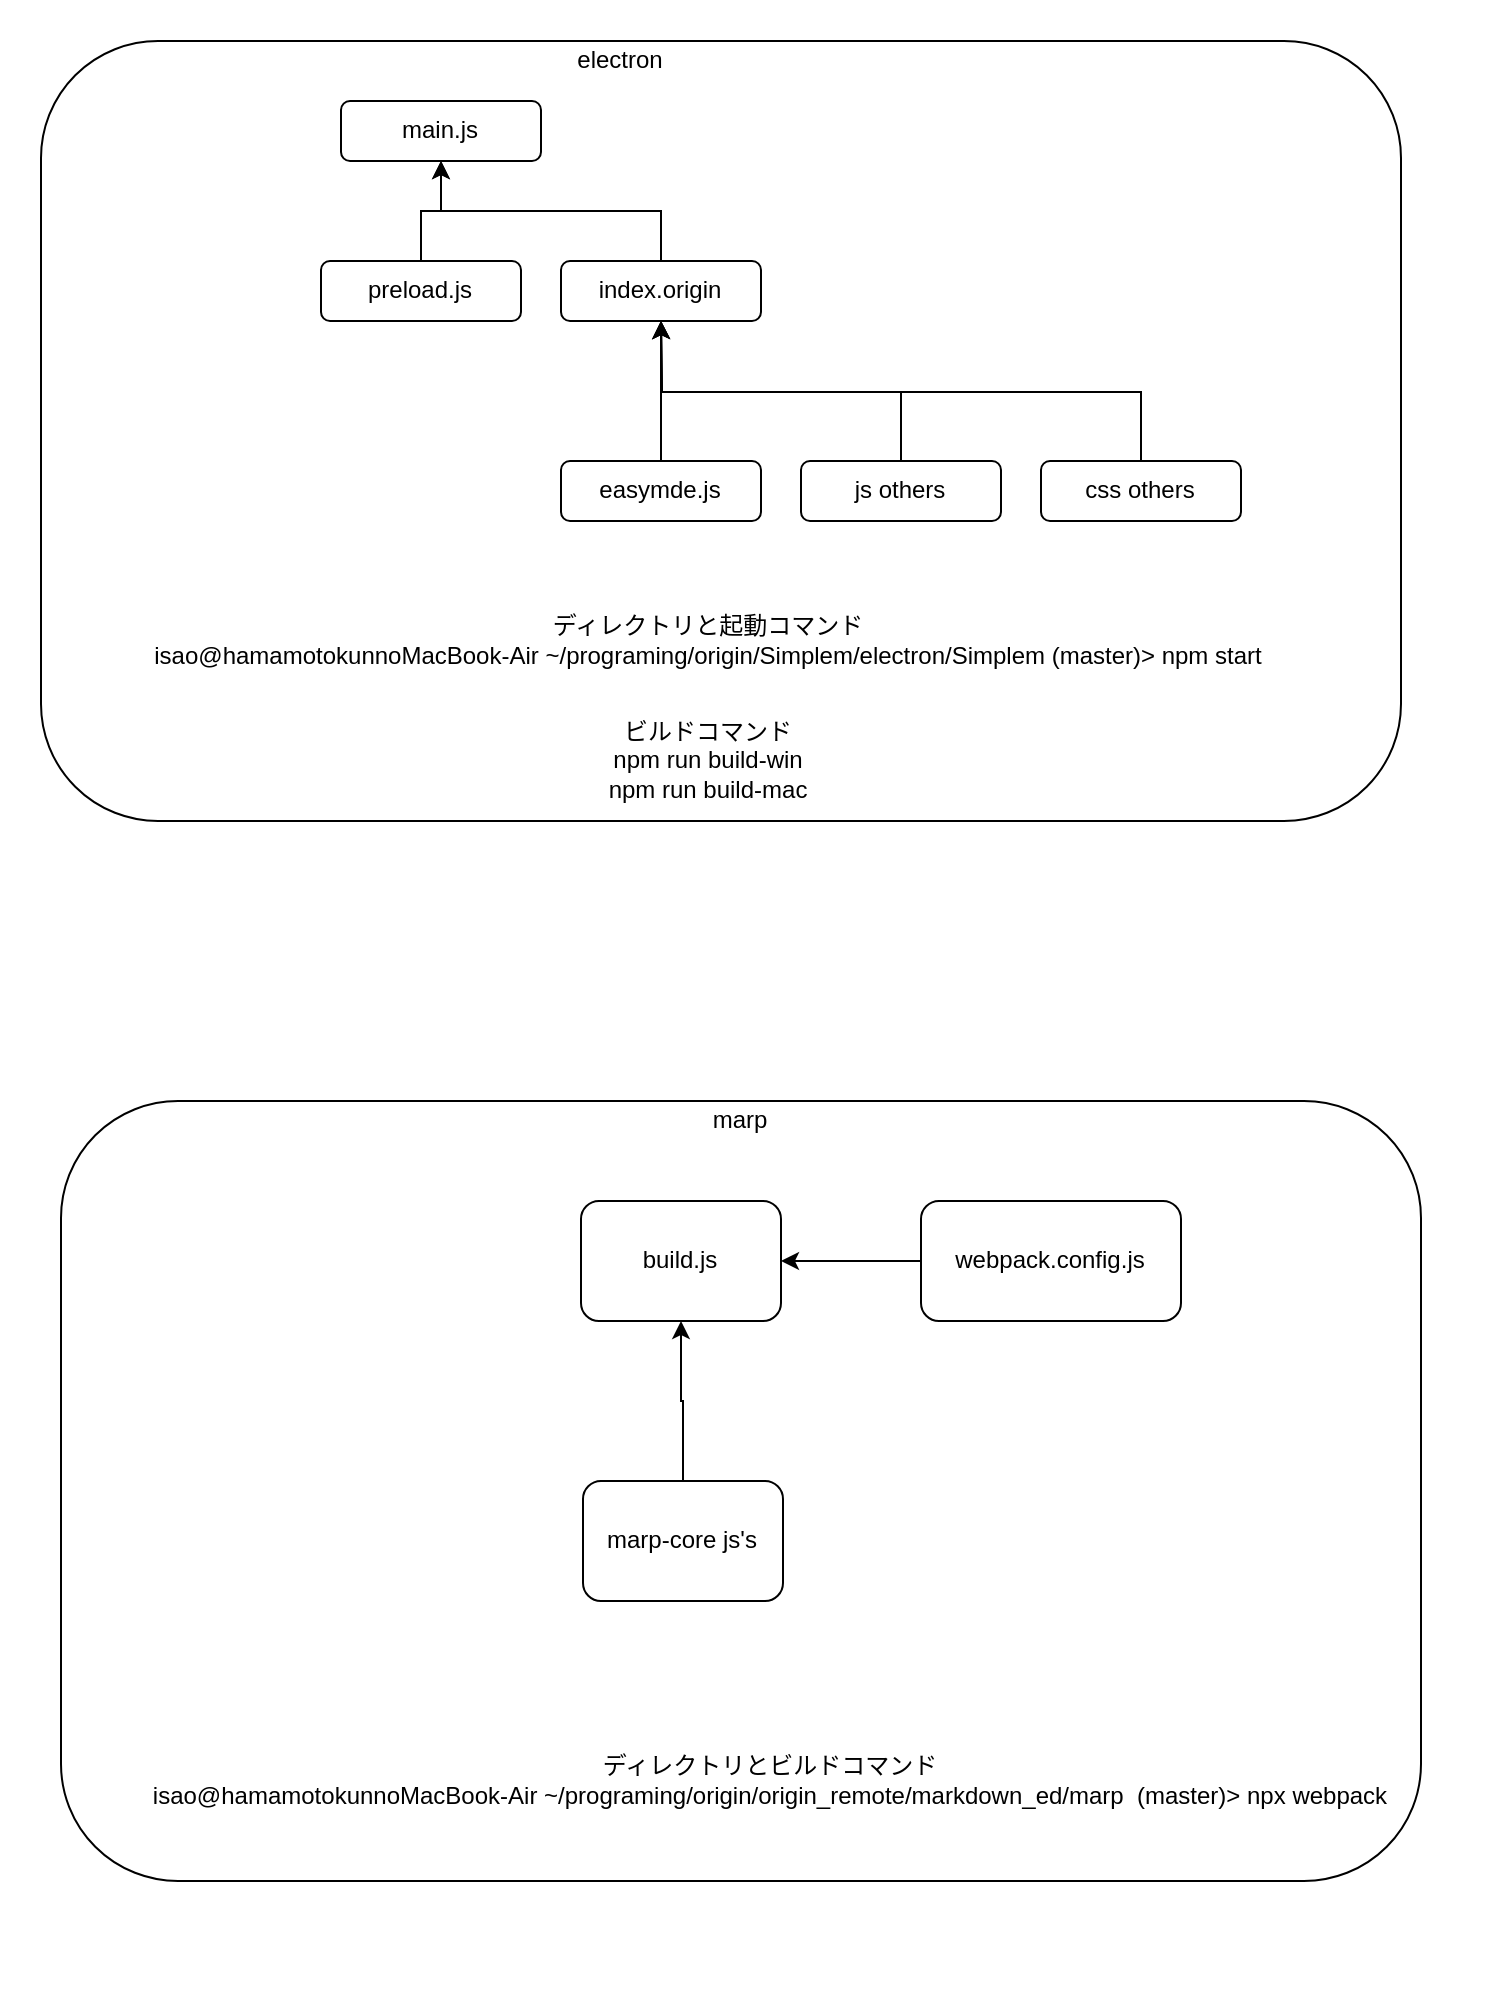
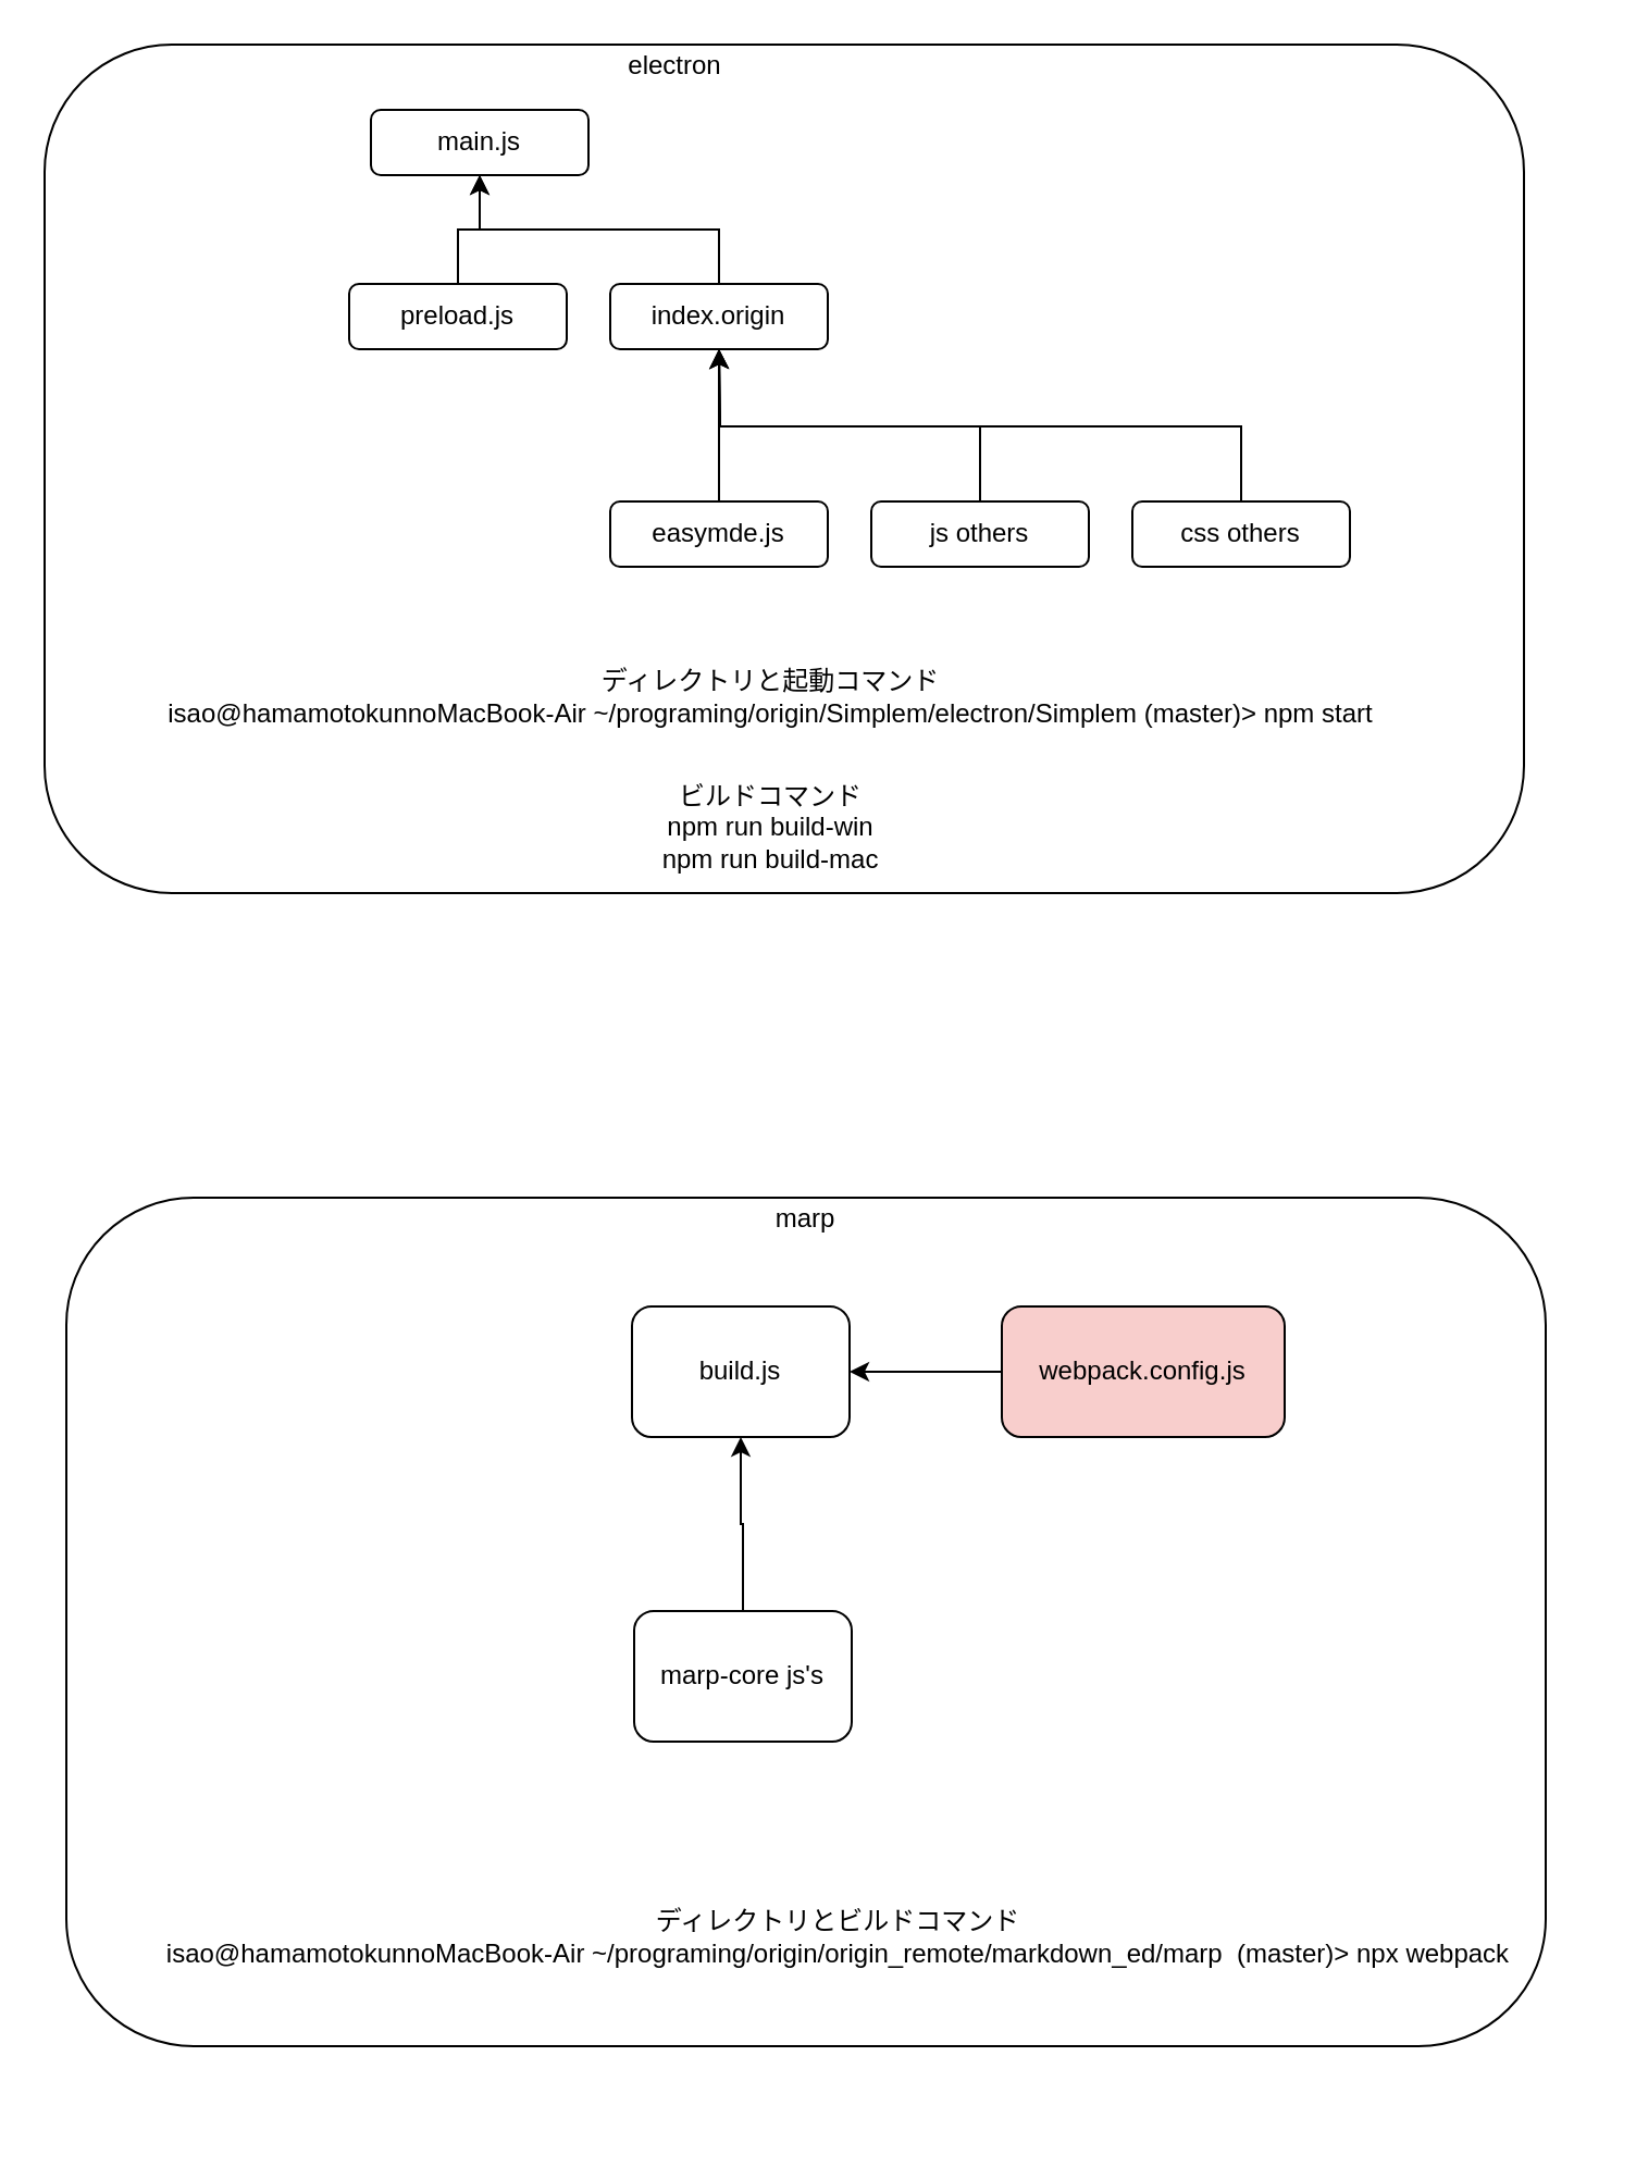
  <mxCell id="0" />
  <mxCell id="1" parent="0" />
  <mxCell id="2" value="" style="rounded=1;whiteSpace=wrap;html=1;" vertex="1" parent="1"><mxGeometry x="20" y="20" width="680" height="390" as="geometry" /></mxCell>
  <mxCell id="3" style="edgeStyle=orthogonalEdgeStyle;rounded=0;orthogonalLoop=1;jettySize=auto;html=1;exitX=0.5;exitY=0;exitDx=0;exitDy=0;entryX=0.5;entryY=1;entryDx=0;entryDy=0;" edge="1" parent="1" source="4" target="5"><mxGeometry relative="1" as="geometry" /></mxCell>
  <mxCell id="4" value="index.origin" style="rounded=1;whiteSpace=wrap;html=1;" vertex="1" parent="1"><mxGeometry x="280" y="130" width="100" height="30" as="geometry" /></mxCell>
  <mxCell id="5" value="main.js" style="rounded=1;whiteSpace=wrap;html=1;" vertex="1" parent="1"><mxGeometry x="170" y="50" width="100" height="30" as="geometry" /></mxCell>
  <mxCell id="6" style="edgeStyle=orthogonalEdgeStyle;rounded=0;orthogonalLoop=1;jettySize=auto;html=1;exitX=0.5;exitY=0;exitDx=0;exitDy=0;entryX=0.5;entryY=1;entryDx=0;entryDy=0;" edge="1" parent="1" source="7" target="5"><mxGeometry relative="1" as="geometry" /></mxCell>
  <mxCell id="7" value="preload.js" style="rounded=1;whiteSpace=wrap;html=1;" vertex="1" parent="1"><mxGeometry x="160" y="130" width="100" height="30" as="geometry" /></mxCell>
  <mxCell id="8" style="edgeStyle=orthogonalEdgeStyle;rounded=0;orthogonalLoop=1;jettySize=auto;html=1;exitX=0.5;exitY=0;exitDx=0;exitDy=0;entryX=0.5;entryY=1;entryDx=0;entryDy=0;" edge="1" parent="1" source="9" target="4"><mxGeometry relative="1" as="geometry" /></mxCell>
  <mxCell id="9" value="easymde.js" style="rounded=1;whiteSpace=wrap;html=1;" vertex="1" parent="1"><mxGeometry x="280" y="230" width="100" height="30" as="geometry" /></mxCell>
  <mxCell id="10" style="edgeStyle=orthogonalEdgeStyle;rounded=0;orthogonalLoop=1;jettySize=auto;html=1;exitX=0.5;exitY=0;exitDx=0;exitDy=0;" edge="1" parent="1" source="11"><mxGeometry relative="1" as="geometry"><mxPoint x="330" y="160" as="targetPoint" /></mxGeometry></mxCell>
  <mxCell id="11" value="js others" style="rounded=1;whiteSpace=wrap;html=1;" vertex="1" parent="1"><mxGeometry x="400" y="230" width="100" height="30" as="geometry" /></mxCell>
  <mxCell id="12" style="edgeStyle=orthogonalEdgeStyle;rounded=0;orthogonalLoop=1;jettySize=auto;html=1;exitX=0.5;exitY=0;exitDx=0;exitDy=0;" edge="1" parent="1" source="13"><mxGeometry relative="1" as="geometry"><mxPoint x="330" y="160" as="targetPoint" /></mxGeometry></mxCell>
  <mxCell id="13" value="css others" style="rounded=1;whiteSpace=wrap;html=1;" vertex="1" parent="1"><mxGeometry x="520" y="230" width="100" height="30" as="geometry" /></mxCell>
  <mxCell id="14" value="electron" style="text;html=1;strokeColor=none;fillColor=none;align=center;verticalAlign=middle;whiteSpace=wrap;rounded=0;" vertex="1" parent="1"><mxGeometry x="290" y="20" width="40" height="20" as="geometry" /></mxCell>
  <mxCell id="15" value="ディレクトリと起動コマンド&lt;br&gt;isao@hamamotokunnoMacBook-Air ~/programing/origin/Simplem/electron/Simplem (master)&amp;gt; npm start" style="text;html=1;strokeColor=none;fillColor=none;align=center;verticalAlign=middle;whiteSpace=wrap;rounded=0;" vertex="1" parent="1"><mxGeometry x="36" y="290" width="636" height="60" as="geometry" /></mxCell>
  <mxCell id="16" value="" style="rounded=1;whiteSpace=wrap;html=1;" vertex="1" parent="1"><mxGeometry x="30" y="550" width="680" height="390" as="geometry" /></mxCell>
  <mxCell id="17" value="marp" style="text;html=1;strokeColor=none;fillColor=none;align=center;verticalAlign=middle;whiteSpace=wrap;rounded=0;" vertex="1" parent="1"><mxGeometry x="350" y="550" width="40" height="20" as="geometry" /></mxCell>
  <mxCell id="18" value="ディレクトリとビルドコマンド&lt;br&gt;isao@hamamotokunnoMacBook-Air ~/programing/origin/origin_remote/markdown_ed/marp&amp;nbsp; (master)&amp;gt; npx webpack" style="text;html=1;strokeColor=none;fillColor=none;align=center;verticalAlign=middle;whiteSpace=wrap;rounded=0;" vertex="1" parent="1"><mxGeometry x="40" y="800" width="690" height="180" as="geometry" /></mxCell>
  <mxCell id="19" value="build.js" style="rounded=1;whiteSpace=wrap;html=1;" vertex="1" parent="1"><mxGeometry x="290" y="600" width="100" height="60" as="geometry" /></mxCell>
  <mxCell id="20" style="edgeStyle=orthogonalEdgeStyle;rounded=0;orthogonalLoop=1;jettySize=auto;html=1;exitX=0;exitY=0.5;exitDx=0;exitDy=0;entryX=1;entryY=0.5;entryDx=0;entryDy=0;" edge="1" parent="1" source="21" target="19"><mxGeometry relative="1" as="geometry" /></mxCell>
- <mxCell id="21" value="webpack.config.js" style="rounded=1;whiteSpace=wrap;html=1;" vertex="1" parent="1"><mxGeometry x="460" y="600" width="130" height="60" as="geometry" /></mxCell>
+ <mxCell id="21" value="webpack.config.js" style="rounded=1;whiteSpace=wrap;html=1;fillColor=#f8cecc;" vertex="1" parent="1"><mxGeometry x="460" y="600" width="130" height="60" as="geometry" /></mxCell>
  <mxCell id="22" style="edgeStyle=orthogonalEdgeStyle;rounded=0;orthogonalLoop=1;jettySize=auto;html=1;exitX=0.5;exitY=0;exitDx=0;exitDy=0;entryX=0.5;entryY=1;entryDx=0;entryDy=0;" edge="1" parent="1" source="23" target="19"><mxGeometry relative="1" as="geometry" /></mxCell>
  <mxCell id="23" value="marp-core js's" style="rounded=1;whiteSpace=wrap;html=1;" vertex="1" parent="1"><mxGeometry x="291" y="740" width="100" height="60" as="geometry" /></mxCell>
  <mxCell id="24" value="ビルドコマンド&lt;br&gt;npm run build-win&lt;br&gt;npm run build-mac" style="text;html=1;strokeColor=none;fillColor=none;align=center;verticalAlign=middle;whiteSpace=wrap;rounded=0;" vertex="1" parent="1"><mxGeometry x="134" y="350" width="440" height="60" as="geometry" /></mxCell>
